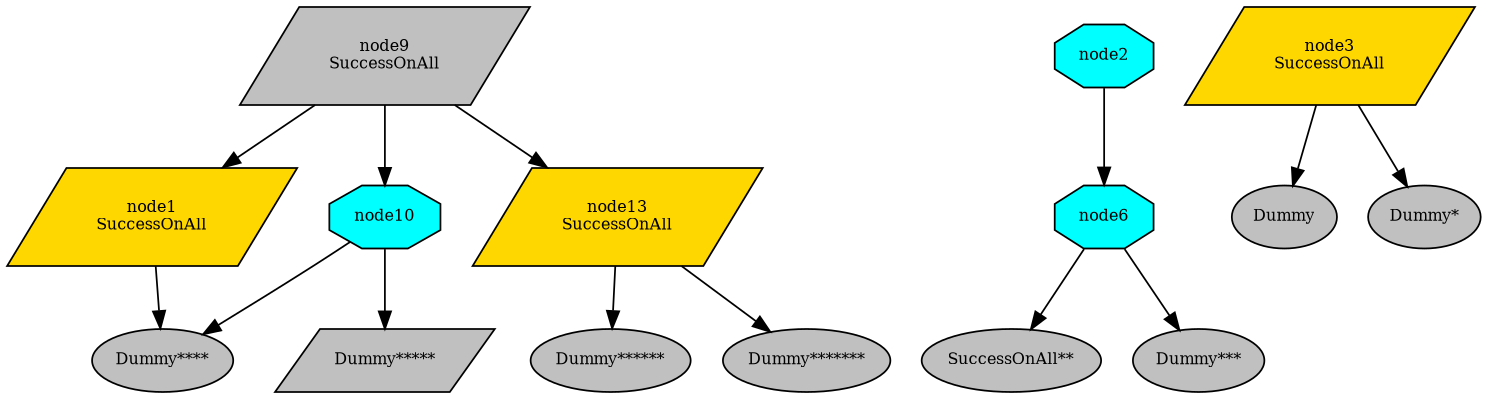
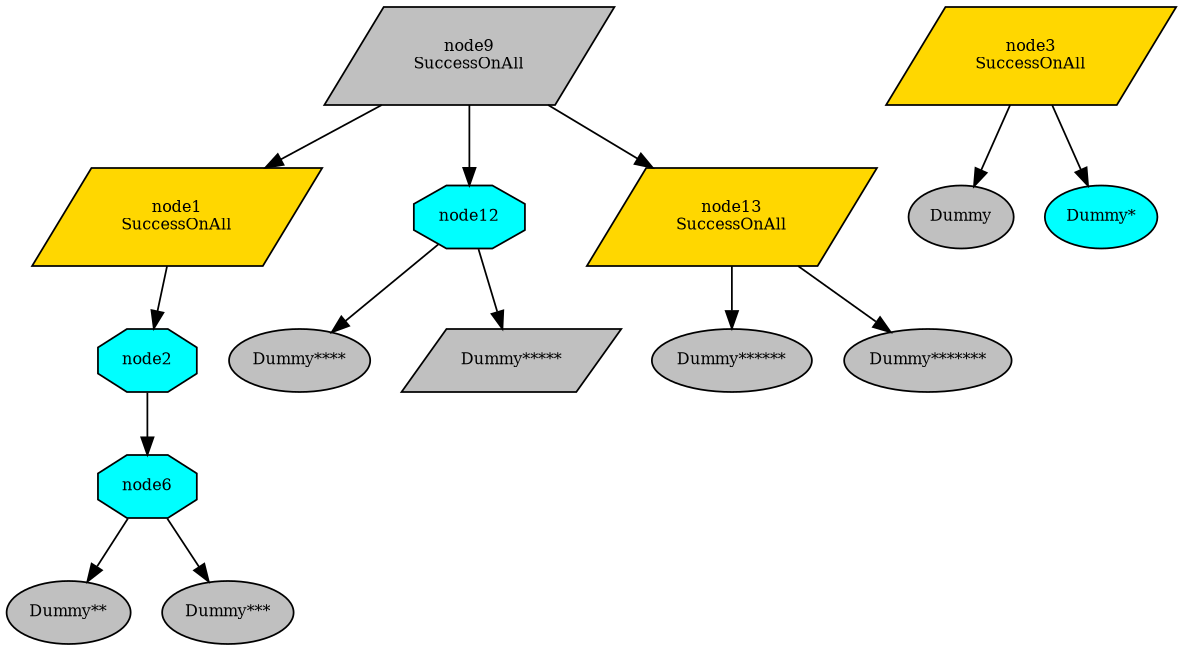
  digraph {
    fontname="times-roman"
    ordering=out
    node [fillcolor=gray fontcolor=black fontname="times-roman" fontsize=9 shape=ellipse style=filled]
    edge [fontname="times-roman"]
    n1 [fillcolor=gold label="node1\nSuccessOnAll" shape=parallelogram]
    n2 [fillcolor=cyan label=node2 shape=octagon]
    n3 [fillcolor=cyan label=node6 shape=octagon]
    n4 [label="node9\nSuccessOnAll" shape=parallelogram]
-   n5 [fillcolor=cyan label=node10 shape=octagon]
+   n5 [fillcolor=cyan label=node12 shape=octagon]
    n6 [fillcolor=gold label="node13\nSuccessOnAll" shape=parallelogram]
    n7 [fillcolor=gold label="node3\nSuccessOnAll" shape=parallelogram]
    n8 [label=Dummy]
-   n9 [label="Dummy*"]
-   n10 [label="SuccessOnAll**"]
+   n9 [fillcolor=cyan label="Dummy*"]
+   n10 [label="Dummy**"]
    n11 [label="Dummy***"]
    n12 [label="Dummy****"]
    n13 [label="Dummy*****" shape=parallelogram]
    n14 [label="Dummy******"]
    n15 [label="Dummy*******"]
-   n1 -> n12
+   n1 -> n2
    n2 -> n3
    n3 -> n10
    n3 -> n11
    n4 -> n1
    n4 -> n5
    n4 -> n6
    n5 -> n12
    n5 -> n13
    n6 -> n14
    n6 -> n15
    n7 -> n8
    n7 -> n9
  }
